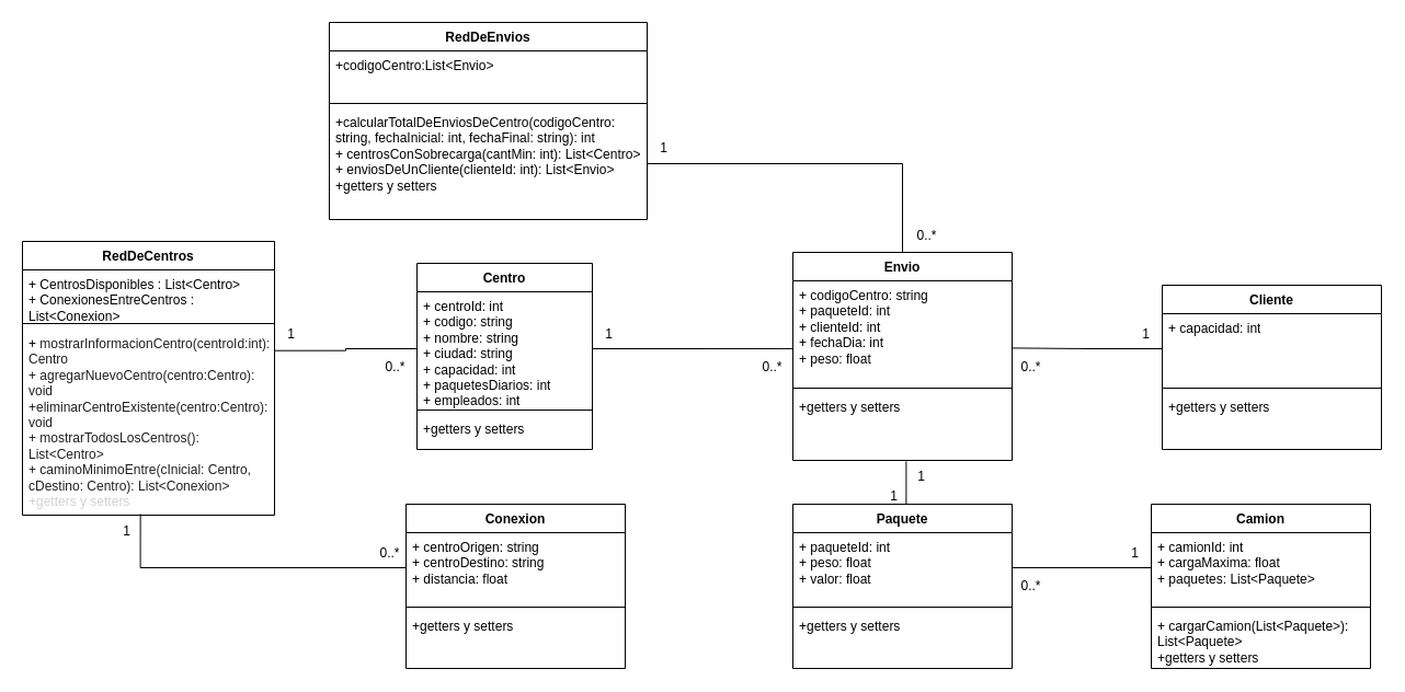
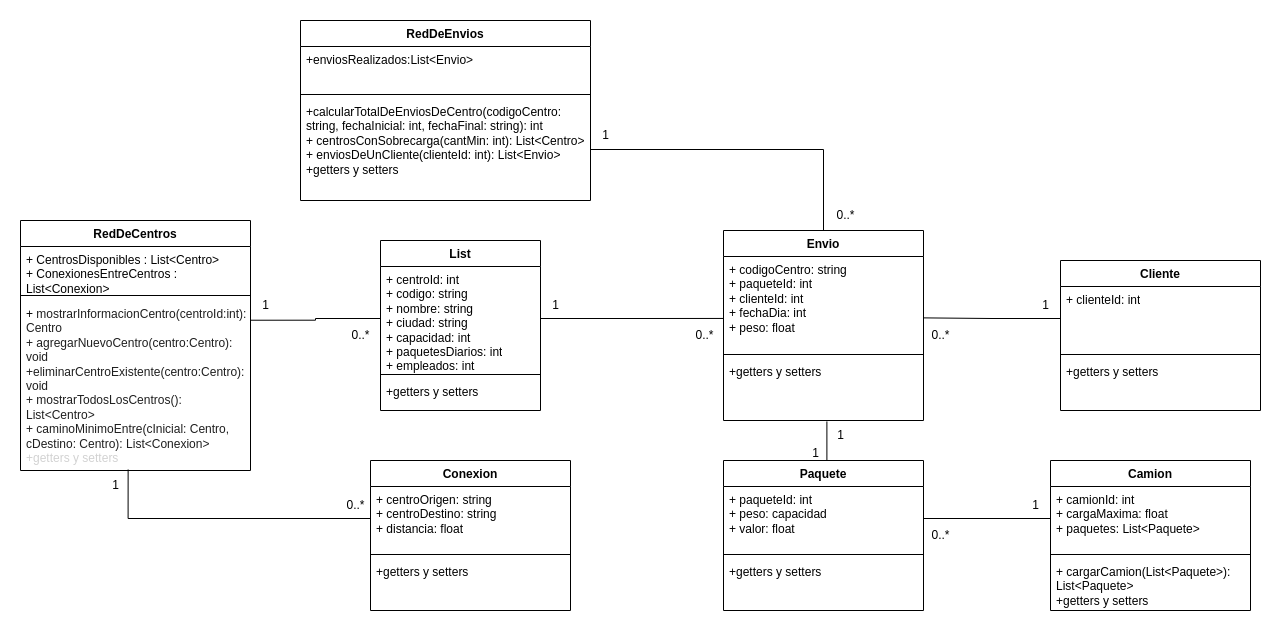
  <mxCell id="0" />
  <mxCell id="1" parent="0" />
- <mxCell id="2" value="Centro" style="swimlane;fontStyle=1;align=center;verticalAlign=top;childLayout=stackLayout;horizontal=1;startSize=26;horizontalStack=0;resizeParent=1;resizeParentMax=0;resizeLast=0;collapsible=1;marginBottom=0;whiteSpace=wrap;html=1;" parent="1" vertex="1"><mxGeometry x="380" width="160" height="170" as="geometry" y="240" /></mxCell>
+ <mxCell id="2" value="List" style="swimlane;fontStyle=1;align=center;verticalAlign=top;childLayout=stackLayout;horizontal=1;startSize=26;horizontalStack=0;resizeParent=1;resizeParentMax=0;resizeLast=0;collapsible=1;marginBottom=0;whiteSpace=wrap;html=1;" parent="1" vertex="1"><mxGeometry x="380" width="160" height="170" as="geometry" y="240" /></mxCell>
  <mxCell id="3" value="+ centroId: int&lt;div&gt;+ codigo: string&lt;div&gt;+ nombre: string&lt;/div&gt;&lt;div&gt;+ ciudad: string&lt;/div&gt;&lt;div&gt;+ capacidad: int&lt;/div&gt;&lt;div&gt;+ paquetesDiarios: int&lt;/div&gt;&lt;div&gt;+ empleados: int&lt;/div&gt;&lt;/div&gt;" style="text;strokeColor=none;fillColor=none;align=left;verticalAlign=top;spacingLeft=4;spacingRight=4;overflow=hidden;rotatable=0;points=[[0,0.5],[1,0.5]];portConstraint=eastwest;whiteSpace=wrap;html=1;" parent="2" vertex="1"><mxGeometry y="26" width="160" height="104" as="geometry" /></mxCell>
  <mxCell id="4" value="" style="line;strokeWidth=1;fillColor=none;align=left;verticalAlign=middle;spacingTop=-1;spacingLeft=3;spacingRight=3;rotatable=0;labelPosition=right;points=[];portConstraint=eastwest;strokeColor=inherit;" parent="2" vertex="1"><mxGeometry y="130" width="160" height="8" as="geometry" /></mxCell>
  <mxCell id="5" value="+getters y setters" style="text;strokeColor=none;fillColor=none;align=left;verticalAlign=top;spacingLeft=4;spacingRight=4;overflow=hidden;rotatable=0;points=[[0,0.5],[1,0.5]];portConstraint=eastwest;whiteSpace=wrap;html=1;" parent="2" vertex="1"><mxGeometry y="138" width="160" height="32" as="geometry" /></mxCell>
  <mxCell id="6" style="edgeStyle=orthogonalEdgeStyle;rounded=0;orthogonalLoop=1;jettySize=auto;html=1;exitX=0.5;exitY=0;exitDx=0;exitDy=0;endArrow=none;endFill=0;" parent="1" source="29" target="20" edge="1"><mxGeometry relative="1" as="geometry"><mxPoint x="864" y="250" as="sourcePoint" /></mxGeometry></mxCell>
  <mxCell id="7" value="Camion" style="swimlane;fontStyle=1;align=center;verticalAlign=top;childLayout=stackLayout;horizontal=1;startSize=26;horizontalStack=0;resizeParent=1;resizeParentMax=0;resizeLast=0;collapsible=1;marginBottom=0;whiteSpace=wrap;html=1;" parent="1" vertex="1"><mxGeometry x="1050" y="460" width="200" height="150" as="geometry" /></mxCell>
  <mxCell id="8" value="+ camionId: int&lt;div&gt;+ cargaMaxima: float&lt;/div&gt;&lt;div&gt;+ paquetes: List&amp;lt;Paquete&amp;gt;&lt;/div&gt;" style="text;strokeColor=none;fillColor=none;align=left;verticalAlign=top;spacingLeft=4;spacingRight=4;overflow=hidden;rotatable=0;points=[[0,0.5],[1,0.5]];portConstraint=eastwest;whiteSpace=wrap;html=1;" parent="7" vertex="1"><mxGeometry y="26" width="200" height="64" as="geometry" /></mxCell>
  <mxCell id="9" value="" style="line;strokeWidth=1;fillColor=none;align=left;verticalAlign=middle;spacingTop=-1;spacingLeft=3;spacingRight=3;rotatable=0;labelPosition=right;points=[];portConstraint=eastwest;strokeColor=inherit;" parent="7" vertex="1"><mxGeometry y="90" width="200" height="8" as="geometry" /></mxCell>
  <mxCell id="10" value="+ cargarCamion(List&amp;lt;Paquete&amp;gt;): List&amp;lt;Paquete&amp;gt;&lt;div&gt;+getters y setters&lt;/div&gt;" style="text;strokeColor=none;fillColor=none;align=left;verticalAlign=top;spacingLeft=4;spacingRight=4;overflow=hidden;rotatable=0;points=[[0,0.5],[1,0.5]];portConstraint=eastwest;whiteSpace=wrap;html=1;" parent="7" vertex="1"><mxGeometry y="98" width="200" height="52" as="geometry" /></mxCell>
  <mxCell id="11" value="RedDeCentros" style="swimlane;fontStyle=1;align=center;verticalAlign=top;childLayout=stackLayout;horizontal=1;startSize=26;horizontalStack=0;resizeParent=1;resizeParentMax=0;resizeLast=0;collapsible=1;marginBottom=0;whiteSpace=wrap;html=1;" parent="1" vertex="1"><mxGeometry x="20" y="220" width="230" height="250" as="geometry" /></mxCell>
  <mxCell id="12" value="+ CentrosDisponibles : List&amp;lt;Centro&amp;gt;&lt;div&gt;+ ConexionesEntreCentros : List&amp;lt;Conexion&amp;gt;&lt;/div&gt;" style="text;strokeColor=none;fillColor=none;align=left;verticalAlign=top;spacingLeft=4;spacingRight=4;overflow=hidden;rotatable=0;points=[[0,0.5],[1,0.5]];portConstraint=eastwest;whiteSpace=wrap;html=1;" parent="11" vertex="1"><mxGeometry y="26" width="230" height="44" as="geometry" /></mxCell>
  <mxCell id="13" value="" style="line;strokeWidth=1;fillColor=none;align=left;verticalAlign=middle;spacingTop=-1;spacingLeft=3;spacingRight=3;rotatable=0;labelPosition=right;points=[];portConstraint=eastwest;strokeColor=inherit;" parent="11" vertex="1"><mxGeometry y="70" width="230" height="10" as="geometry" /></mxCell>
  <mxCell id="14" value="&lt;font face=&quot;Helvetica&quot;&gt;+&amp;nbsp;&lt;span style=&quot;color: rgb(31, 31, 31); white-space-collapse: preserve; background-color: rgb(255, 255, 255);&quot;&gt;mostrarInformacionCentro(centroId:int): Centro&lt;/span&gt;&lt;/font&gt;&lt;div&gt;&lt;span style=&quot;color: rgb(31, 31, 31); white-space-collapse: preserve; background-color: rgb(255, 255, 255);&quot;&gt;&lt;font face=&quot;Helvetica&quot;&gt;+ agregarNuevoCentro(centro:Centro): void&lt;br&gt;+eliminarCentroExistente(&lt;/font&gt;centro:Centro&lt;font face=&quot;Helvetica&quot;&gt;): void&lt;br&gt;+ mostrarTodosLosCentros(): List&amp;lt;Centro&lt;/font&gt;&lt;/span&gt;&lt;span style=&quot;background-color: light-dark(rgb(255, 255, 255), rgb(18, 18, 18)); color: light-dark(rgb(31, 31, 31), rgb(210, 210, 210)); white-space-collapse: preserve;&quot;&gt;&amp;gt;&lt;/span&gt;&lt;/div&gt;&lt;div&gt;&lt;span style=&quot;color: rgb(31, 31, 31); white-space-collapse: preserve; background-color: rgb(255, 255, 255);&quot;&gt;&lt;font face=&quot;Helvetica&quot;&gt;+ caminoMinimoEntre(cInicial: Centro, cDestino: Centro): List&amp;lt;Conexion&amp;gt;&lt;/font&gt;&lt;/span&gt;&lt;/div&gt;&lt;div&gt;&lt;font style=&quot;color: light-dark(rgb(210, 210, 210), rgb(255, 255, 255));&quot;&gt;&lt;span style=&quot;white-space-collapse: preserve; background-color: light-dark(#ffffff, var(--ge-dark-color, #121212));&quot;&gt;+getters y setters&lt;/span&gt;&lt;/font&gt;&lt;/div&gt;" style="text;strokeColor=none;fillColor=none;align=left;verticalAlign=top;spacingLeft=4;spacingRight=4;overflow=hidden;rotatable=0;points=[[0,0.5],[1,0.5]];portConstraint=eastwest;whiteSpace=wrap;html=1;" parent="11" vertex="1"><mxGeometry y="80" width="230" height="170" as="geometry" /></mxCell>
  <mxCell id="15" style="edgeStyle=orthogonalEdgeStyle;rounded=0;orthogonalLoop=1;jettySize=auto;html=1;exitX=0;exitY=0.5;exitDx=0;exitDy=0;entryX=1;entryY=0.116;entryDx=0;entryDy=0;entryPerimeter=0;endArrow=none;endFill=0;" parent="1" source="3" target="14" edge="1"><mxGeometry relative="1" as="geometry" /></mxCell>
  <mxCell id="16" style="edgeStyle=orthogonalEdgeStyle;rounded=0;orthogonalLoop=1;jettySize=auto;html=1;exitX=0;exitY=0.5;exitDx=0;exitDy=0;entryX=0.468;entryY=0.994;entryDx=0;entryDy=0;entryPerimeter=0;endArrow=none;endFill=0;startArrow=none;startFill=0;" parent="1" source="22" target="14" edge="1"><mxGeometry relative="1" as="geometry"><mxPoint x="380" y="653" as="sourcePoint" /></mxGeometry></mxCell>
  <mxCell id="17" value="RedDeEnvios" style="swimlane;fontStyle=1;align=center;verticalAlign=top;childLayout=stackLayout;horizontal=1;startSize=26;horizontalStack=0;resizeParent=1;resizeParentMax=0;resizeLast=0;collapsible=1;marginBottom=0;whiteSpace=wrap;html=1;" parent="1" vertex="1"><mxGeometry x="300" y="20" width="290" height="180" as="geometry" /></mxCell>
- <mxCell id="18" value="+codigoCentro:List&amp;lt;Envio&amp;gt;" style="text;strokeColor=none;fillColor=none;align=left;verticalAlign=top;spacingLeft=4;spacingRight=4;overflow=hidden;rotatable=0;points=[[0,0.5],[1,0.5]];portConstraint=eastwest;whiteSpace=wrap;html=1;" parent="17" vertex="1"><mxGeometry y="26" width="290" height="44" as="geometry" /></mxCell>
+ <mxCell id="18" value="+enviosRealizados:List&amp;lt;Envio&amp;gt;" style="text;strokeColor=none;fillColor=none;align=left;verticalAlign=top;spacingLeft=4;spacingRight=4;overflow=hidden;rotatable=0;points=[[0,0.5],[1,0.5]];portConstraint=eastwest;whiteSpace=wrap;html=1;" parent="17" vertex="1"><mxGeometry y="26" width="290" height="44" as="geometry" /></mxCell>
  <mxCell id="19" value="" style="line;strokeWidth=1;fillColor=none;align=left;verticalAlign=middle;spacingTop=-1;spacingLeft=3;spacingRight=3;rotatable=0;labelPosition=right;points=[];portConstraint=eastwest;strokeColor=inherit;" parent="17" vertex="1"><mxGeometry y="70" width="290" height="8" as="geometry" /></mxCell>
  <mxCell id="20" value="+calcularTotalDeEnviosDeCentro(codigoCentro: string, fechaInicial: int, fechaFinal: string): int&lt;div&gt;+ centrosConSobrecarga(cantMin: int): List&amp;lt;Centro&amp;gt;&lt;/div&gt;&lt;div&gt;+ enviosDeUnCliente(clienteId: int): List&amp;lt;Envio&amp;gt;&lt;/div&gt;&lt;div&gt;+g&lt;span style=&quot;background-color: transparent; color: light-dark(rgb(0, 0, 0), rgb(255, 255, 255));&quot;&gt;etters y setters&lt;/span&gt;&lt;/div&gt;&lt;div&gt;&lt;br&gt;&lt;/div&gt;" style="text;strokeColor=none;fillColor=none;align=left;verticalAlign=top;spacingLeft=4;spacingRight=4;overflow=hidden;rotatable=0;points=[[0,0.5],[1,0.5]];portConstraint=eastwest;whiteSpace=wrap;html=1;" parent="17" vertex="1"><mxGeometry y="78" width="290" height="102" as="geometry" /></mxCell>
  <mxCell id="21" value="Conexion" style="swimlane;fontStyle=1;align=center;verticalAlign=top;childLayout=stackLayout;horizontal=1;startSize=26;horizontalStack=0;resizeParent=1;resizeParentMax=0;resizeLast=0;collapsible=1;marginBottom=0;whiteSpace=wrap;html=1;" parent="1" vertex="1"><mxGeometry x="370" y="460" width="200" height="150" as="geometry" /></mxCell>
  <mxCell id="22" value="+ centroOrigen: string&lt;div&gt;+ centroDestino: string&lt;/div&gt;&lt;div&gt;+ distancia: float&lt;/div&gt;" style="text;strokeColor=none;fillColor=none;align=left;verticalAlign=top;spacingLeft=4;spacingRight=4;overflow=hidden;rotatable=0;points=[[0,0.5],[1,0.5]];portConstraint=eastwest;whiteSpace=wrap;html=1;" parent="21" vertex="1"><mxGeometry y="26" width="200" height="64" as="geometry" /></mxCell>
  <mxCell id="23" value="" style="line;strokeWidth=1;fillColor=none;align=left;verticalAlign=middle;spacingTop=-1;spacingLeft=3;spacingRight=3;rotatable=0;labelPosition=right;points=[];portConstraint=eastwest;strokeColor=inherit;" parent="21" vertex="1"><mxGeometry y="90" width="200" height="8" as="geometry" /></mxCell>
  <mxCell id="24" value="+getters y setters" style="text;strokeColor=none;fillColor=none;align=left;verticalAlign=top;spacingLeft=4;spacingRight=4;overflow=hidden;rotatable=0;points=[[0,0.5],[1,0.5]];portConstraint=eastwest;whiteSpace=wrap;html=1;" parent="21" vertex="1"><mxGeometry y="98" width="200" height="52" as="geometry" /></mxCell>
  <mxCell id="25" value="Paquete" style="swimlane;fontStyle=1;align=center;verticalAlign=top;childLayout=stackLayout;horizontal=1;startSize=26;horizontalStack=0;resizeParent=1;resizeParentMax=0;resizeLast=0;collapsible=1;marginBottom=0;whiteSpace=wrap;html=1;" parent="1" vertex="1"><mxGeometry x="723" y="460" width="200" height="150" as="geometry" /></mxCell>
- <mxCell id="26" value="+ paqueteId: int&lt;div&gt;+ peso: float&lt;/div&gt;&lt;div&gt;+ valor: float&lt;/div&gt;" style="text;strokeColor=none;fillColor=none;align=left;verticalAlign=top;spacingLeft=4;spacingRight=4;overflow=hidden;rotatable=0;points=[[0,0.5],[1,0.5]];portConstraint=eastwest;whiteSpace=wrap;html=1;" parent="25" vertex="1"><mxGeometry y="26" width="200" height="64" as="geometry" /></mxCell>
+ <mxCell id="26" value="+ paqueteId: int&lt;div&gt;+ peso: capacidad&lt;/div&gt;&lt;div&gt;+ valor: float&lt;/div&gt;" style="text;strokeColor=none;fillColor=none;align=left;verticalAlign=top;spacingLeft=4;spacingRight=4;overflow=hidden;rotatable=0;points=[[0,0.5],[1,0.5]];portConstraint=eastwest;whiteSpace=wrap;html=1;" parent="25" vertex="1"><mxGeometry y="26" width="200" height="64" as="geometry" /></mxCell>
  <mxCell id="27" value="" style="line;strokeWidth=1;fillColor=none;align=left;verticalAlign=middle;spacingTop=-1;spacingLeft=3;spacingRight=3;rotatable=0;labelPosition=right;points=[];portConstraint=eastwest;strokeColor=inherit;" parent="25" vertex="1"><mxGeometry y="90" width="200" height="8" as="geometry" /></mxCell>
  <mxCell id="28" value="+getters y setters" style="text;strokeColor=none;fillColor=none;align=left;verticalAlign=top;spacingLeft=4;spacingRight=4;overflow=hidden;rotatable=0;points=[[0,0.5],[1,0.5]];portConstraint=eastwest;whiteSpace=wrap;html=1;" parent="25" vertex="1"><mxGeometry y="98" width="200" height="52" as="geometry" /></mxCell>
  <mxCell id="29" value="Envio" style="swimlane;fontStyle=1;align=center;verticalAlign=top;childLayout=stackLayout;horizontal=1;startSize=26;horizontalStack=0;resizeParent=1;resizeParentMax=0;resizeLast=0;collapsible=1;marginBottom=0;whiteSpace=wrap;html=1;" parent="1" vertex="1"><mxGeometry x="723" y="230" width="200" height="190" as="geometry" /></mxCell>
  <mxCell id="30" value="+ codigoCentro: string&lt;div&gt;+ paqueteId: int&lt;/div&gt;&lt;div&gt;+ clienteId: int&lt;/div&gt;&lt;div&gt;+ fechaDia: int&lt;/div&gt;&lt;div&gt;+ peso: float&lt;/div&gt;" style="text;strokeColor=none;fillColor=none;align=left;verticalAlign=top;spacingLeft=4;spacingRight=4;overflow=hidden;rotatable=0;points=[[0,0.5],[1,0.5]];portConstraint=eastwest;whiteSpace=wrap;html=1;" parent="29" vertex="1"><mxGeometry y="26" width="200" height="94" as="geometry" /></mxCell>
  <mxCell id="31" value="" style="line;strokeWidth=1;fillColor=none;align=left;verticalAlign=middle;spacingTop=-1;spacingLeft=3;spacingRight=3;rotatable=0;labelPosition=right;points=[];portConstraint=eastwest;strokeColor=inherit;" parent="29" vertex="1"><mxGeometry y="120" width="200" height="8" as="geometry" /></mxCell>
  <mxCell id="32" value="+getters y setters" style="text;strokeColor=none;fillColor=none;align=left;verticalAlign=top;spacingLeft=4;spacingRight=4;overflow=hidden;rotatable=0;points=[[0,0.5],[1,0.5]];portConstraint=eastwest;whiteSpace=wrap;html=1;" parent="29" vertex="1"><mxGeometry y="128" width="200" height="62" as="geometry" /></mxCell>
  <mxCell id="33" value="Cliente" style="swimlane;fontStyle=1;align=center;verticalAlign=top;childLayout=stackLayout;horizontal=1;startSize=26;horizontalStack=0;resizeParent=1;resizeParentMax=0;resizeLast=0;collapsible=1;marginBottom=0;whiteSpace=wrap;html=1;" parent="1" vertex="1"><mxGeometry x="1060" y="260" width="200" height="150" as="geometry" /></mxCell>
- <mxCell id="34" value="+ capacidad: int" style="text;strokeColor=none;fillColor=none;align=left;verticalAlign=top;spacingLeft=4;spacingRight=4;overflow=hidden;rotatable=0;points=[[0,0.5],[1,0.5]];portConstraint=eastwest;whiteSpace=wrap;html=1;" parent="33" vertex="1"><mxGeometry y="26" width="200" height="64" as="geometry" /></mxCell>
+ <mxCell id="34" value="+ clienteId: int" style="text;strokeColor=none;fillColor=none;align=left;verticalAlign=top;spacingLeft=4;spacingRight=4;overflow=hidden;rotatable=0;points=[[0,0.5],[1,0.5]];portConstraint=eastwest;whiteSpace=wrap;html=1;" parent="33" vertex="1"><mxGeometry y="26" width="200" height="64" as="geometry" /></mxCell>
  <mxCell id="35" value="" style="line;strokeWidth=1;fillColor=none;align=left;verticalAlign=middle;spacingTop=-1;spacingLeft=3;spacingRight=3;rotatable=0;labelPosition=right;points=[];portConstraint=eastwest;strokeColor=inherit;" parent="33" vertex="1"><mxGeometry y="90" width="200" height="8" as="geometry" /></mxCell>
  <mxCell id="36" value="+getters y setters" style="text;strokeColor=none;fillColor=none;align=left;verticalAlign=top;spacingLeft=4;spacingRight=4;overflow=hidden;rotatable=0;points=[[0,0.5],[1,0.5]];portConstraint=eastwest;whiteSpace=wrap;html=1;" parent="33" vertex="1"><mxGeometry y="98" width="200" height="52" as="geometry" /></mxCell>
  <mxCell id="37" style="edgeStyle=orthogonalEdgeStyle;rounded=0;orthogonalLoop=1;jettySize=auto;html=1;exitX=0;exitY=0.5;exitDx=0;exitDy=0;entryX=0.999;entryY=0.653;entryDx=0;entryDy=0;entryPerimeter=0;endArrow=none;endFill=0;" parent="1" source="34" target="30" edge="1"><mxGeometry relative="1" as="geometry" /></mxCell>
  <mxCell id="38" style="edgeStyle=orthogonalEdgeStyle;rounded=0;orthogonalLoop=1;jettySize=auto;html=1;exitX=1;exitY=0.5;exitDx=0;exitDy=0;entryX=0.002;entryY=0.659;entryDx=0;entryDy=0;entryPerimeter=0;endArrow=none;endFill=0;" parent="1" source="3" target="30" edge="1"><mxGeometry relative="1" as="geometry" /></mxCell>
  <mxCell id="39" style="edgeStyle=orthogonalEdgeStyle;rounded=0;orthogonalLoop=1;jettySize=auto;html=1;exitX=0.5;exitY=0;exitDx=0;exitDy=0;entryX=0.517;entryY=1.015;entryDx=0;entryDy=0;entryPerimeter=0;endArrow=none;endFill=0;" parent="1" source="25" target="32" edge="1"><mxGeometry relative="1" as="geometry" /></mxCell>
  <mxCell id="40" style="edgeStyle=orthogonalEdgeStyle;rounded=0;orthogonalLoop=1;jettySize=auto;html=1;exitX=0;exitY=0.5;exitDx=0;exitDy=0;entryX=1;entryY=0.5;entryDx=0;entryDy=0;endArrow=none;endFill=0;" parent="1" source="8" target="26" edge="1"><mxGeometry relative="1" as="geometry" /></mxCell>
  <mxCell id="41" value="1" style="text;html=1;align=center;verticalAlign=middle;resizable=0;points=[];autosize=1;strokeColor=none;fillColor=none;" vertex="1" parent="1"><mxGeometry x="250" y="290" width="30" height="30" as="geometry" /></mxCell>
  <mxCell id="42" value="0..*" style="text;html=1;align=center;verticalAlign=middle;resizable=0;points=[];autosize=1;strokeColor=none;fillColor=none;" vertex="1" parent="1"><mxGeometry x="340" y="320" width="40" height="30" as="geometry" /></mxCell>
  <mxCell id="43" value="0..*" style="text;html=1;align=center;verticalAlign=middle;resizable=0;points=[];autosize=1;strokeColor=none;fillColor=none;" vertex="1" parent="1"><mxGeometry x="335" y="490" width="40" height="30" as="geometry" /></mxCell>
  <mxCell id="44" value="0..*" style="text;html=1;align=center;verticalAlign=middle;resizable=0;points=[];autosize=1;strokeColor=none;fillColor=none;" vertex="1" parent="1"><mxGeometry x="920" y="320" width="40" height="30" as="geometry" /></mxCell>
  <mxCell id="45" value="1" style="text;html=1;align=center;verticalAlign=middle;resizable=0;points=[];autosize=1;strokeColor=none;fillColor=none;" vertex="1" parent="1"><mxGeometry x="1030" y="290" width="30" height="30" as="geometry" /></mxCell>
  <mxCell id="46" value="0..*" style="text;html=1;align=center;verticalAlign=middle;resizable=0;points=[];autosize=1;strokeColor=none;fillColor=none;" vertex="1" parent="1"><mxGeometry x="920" y="520" width="40" height="30" as="geometry" /></mxCell>
  <mxCell id="47" value="1" style="text;html=1;align=center;verticalAlign=middle;resizable=0;points=[];autosize=1;strokeColor=none;fillColor=none;" vertex="1" parent="1"><mxGeometry x="1020" y="490" width="30" height="30" as="geometry" /></mxCell>
  <mxCell id="48" value="1" style="text;html=1;align=center;verticalAlign=middle;resizable=0;points=[];autosize=1;strokeColor=none;fillColor=none;" vertex="1" parent="1"><mxGeometry x="540" y="290" width="30" height="30" as="geometry" /></mxCell>
  <mxCell id="49" value="0..*" style="text;html=1;align=center;verticalAlign=middle;resizable=0;points=[];autosize=1;strokeColor=none;fillColor=none;" vertex="1" parent="1"><mxGeometry x="684" y="320" width="40" height="30" as="geometry" /></mxCell>
  <mxCell id="50" value="1" style="text;html=1;align=center;verticalAlign=middle;resizable=0;points=[];autosize=1;strokeColor=none;fillColor=none;" vertex="1" parent="1"><mxGeometry x="825" y="420" width="30" height="30" as="geometry" /></mxCell>
  <mxCell id="51" value="1" style="text;html=1;align=center;verticalAlign=middle;resizable=0;points=[];autosize=1;strokeColor=none;fillColor=none;" vertex="1" parent="1"><mxGeometry x="800" y="438" width="30" height="30" as="geometry" /></mxCell>
  <mxCell id="52" value="0..*" style="text;html=1;align=center;verticalAlign=middle;resizable=0;points=[];autosize=1;strokeColor=none;fillColor=none;" vertex="1" parent="1"><mxGeometry x="825" y="200" width="40" height="30" as="geometry" /></mxCell>
  <mxCell id="53" value="1" style="text;html=1;align=center;verticalAlign=middle;resizable=0;points=[];autosize=1;strokeColor=none;fillColor=none;" vertex="1" parent="1"><mxGeometry x="590" y="120" width="30" height="30" as="geometry" /></mxCell>
  <mxCell id="54" value="1" style="text;html=1;align=center;verticalAlign=middle;resizable=0;points=[];autosize=1;strokeColor=none;fillColor=none;" vertex="1" parent="1"><mxGeometry x="100" y="470" width="30" height="30" as="geometry" /></mxCell>
